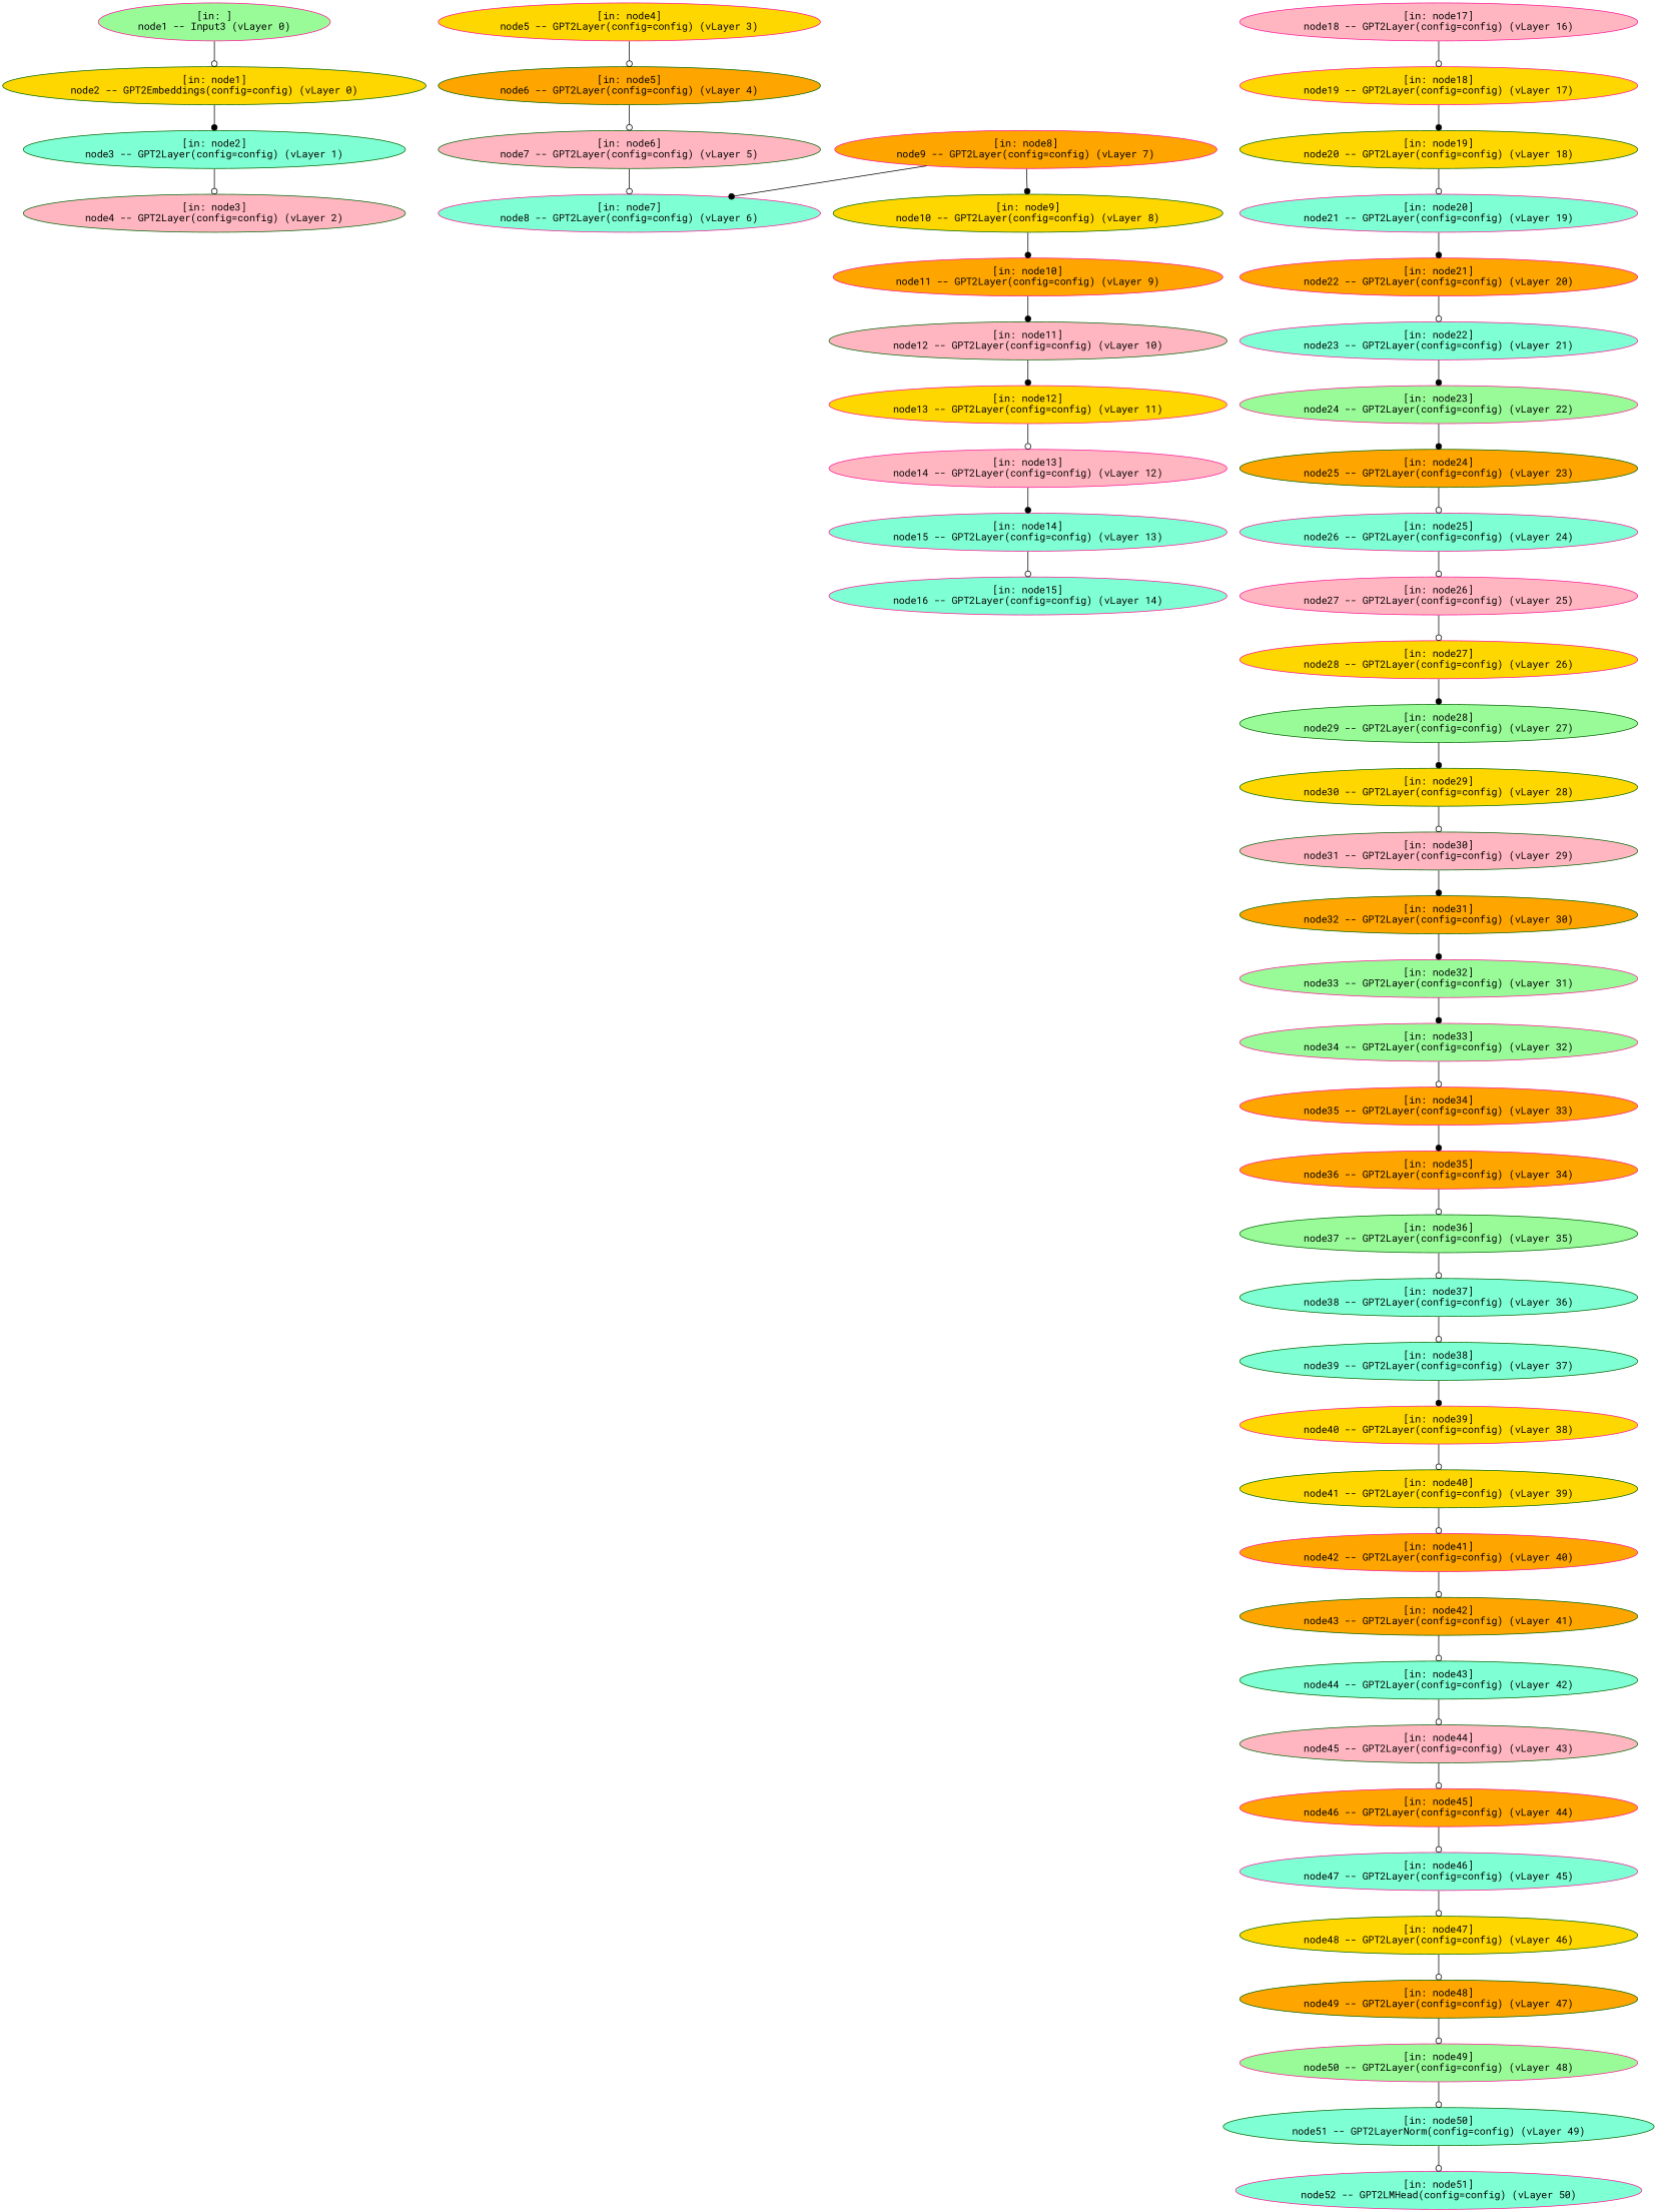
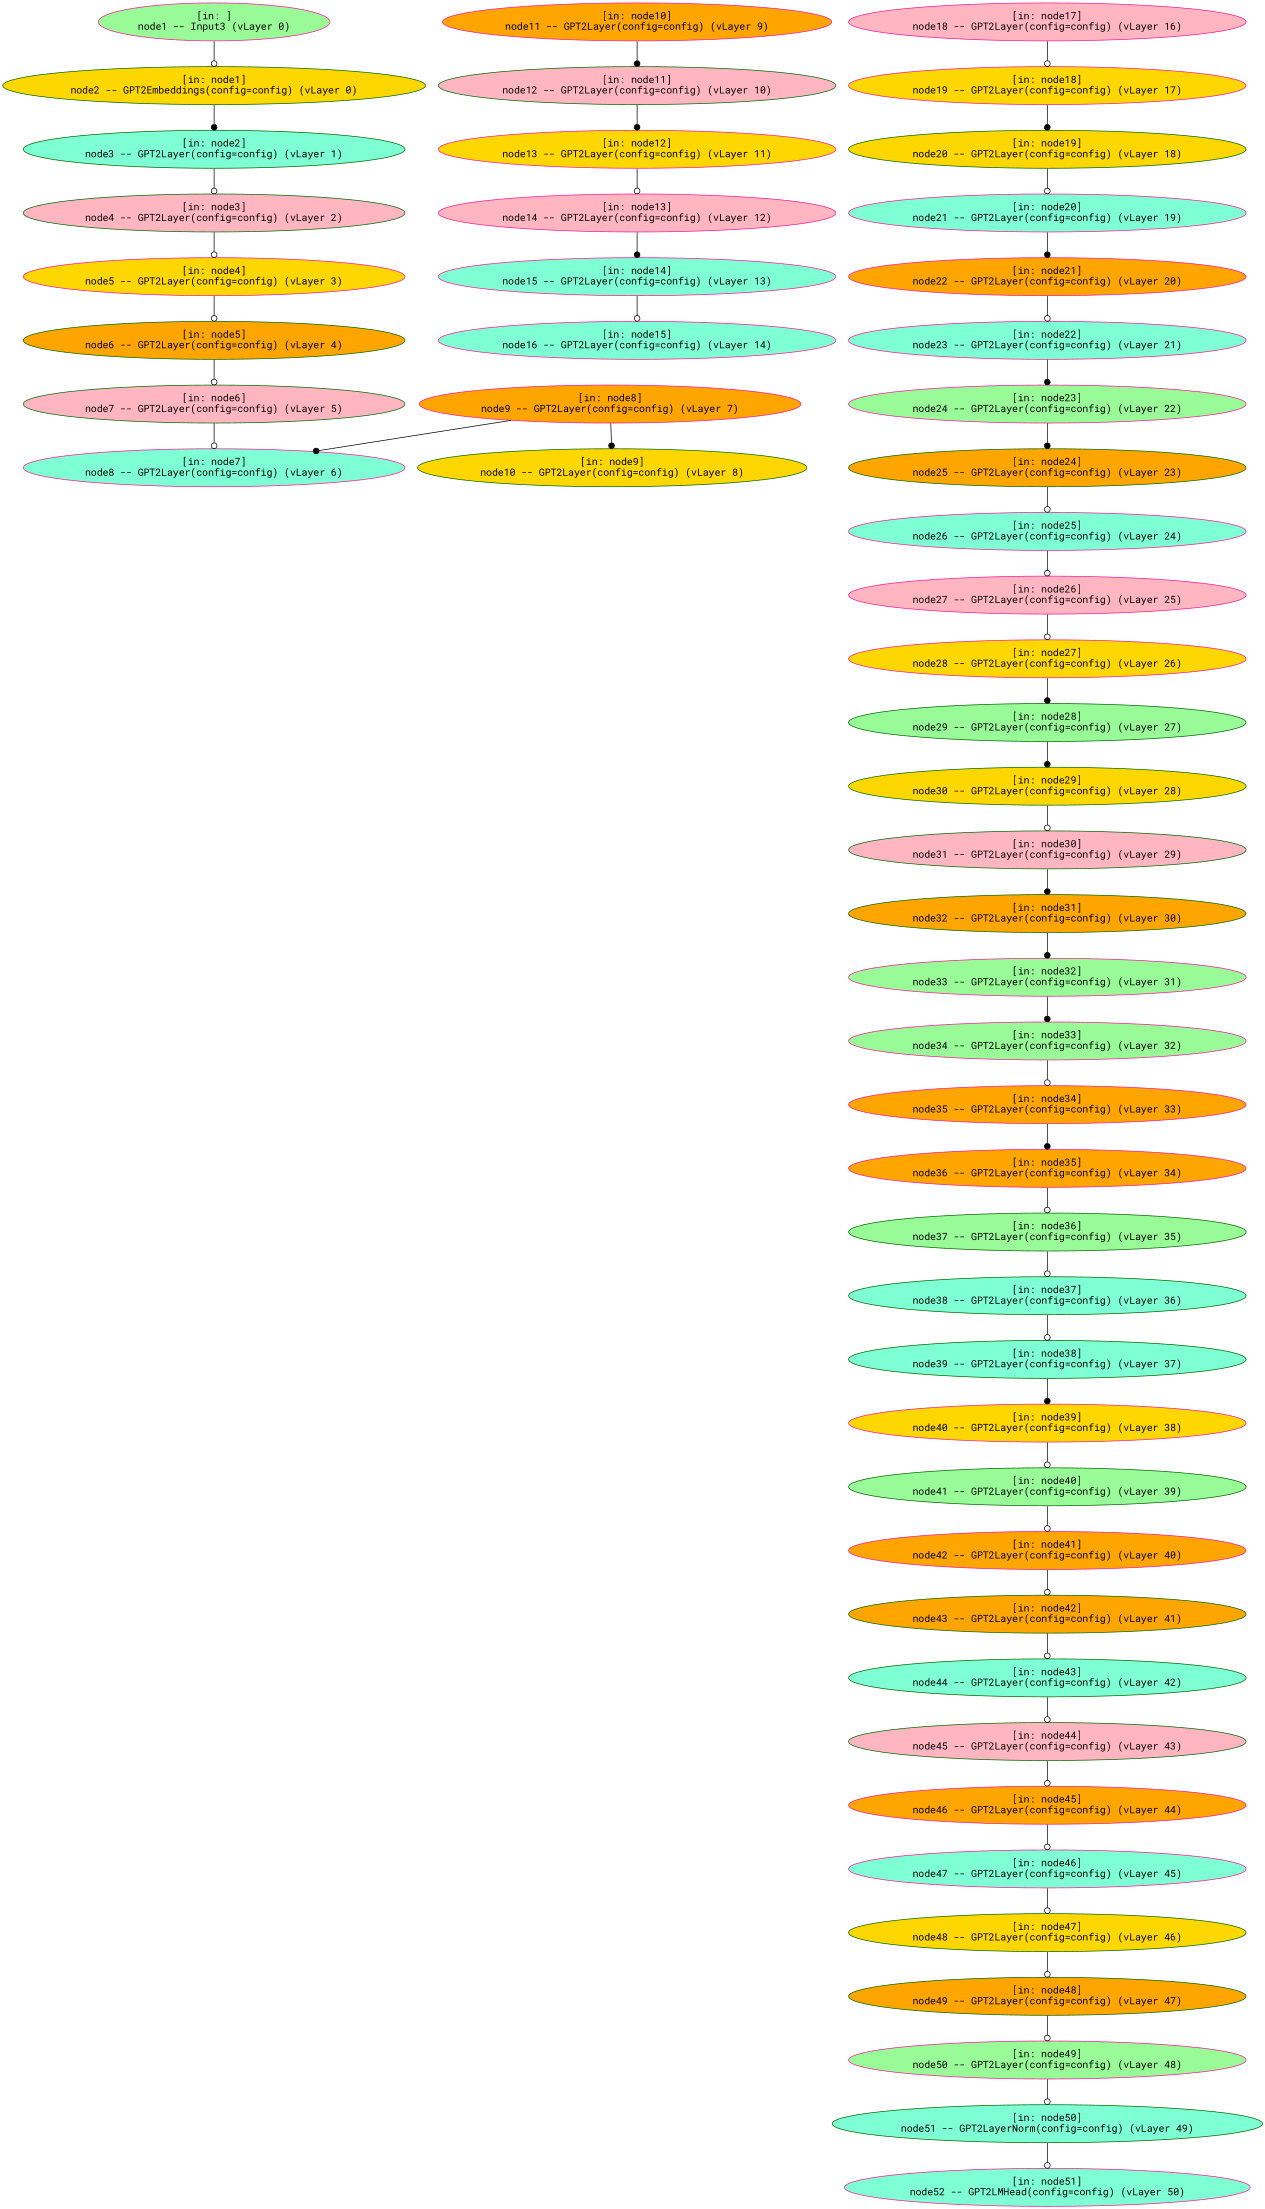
  digraph {
    fontname="Roboto Mono"
    node [color=deeppink fillcolor=aquamarine fontname="Roboto Mono" style=filled]
    edge [arrowhead=odot fontname="Roboto Mono"]
    n1 [color=darkgreen fillcolor=gold label="[in: node1]\nnode2 -- GPT2Embeddings(config=config) (vLayer 0)"]
    n2 [color=darkgreen label="[in: node2]\nnode3 -- GPT2Layer(config=config) (vLayer 1)"]
    n3 [color=darkgreen fillcolor=lightpink label="[in: node3]\nnode4 -- GPT2Layer(config=config) (vLayer 2)"]
    n4 [fillcolor=gold label="[in: node4]\nnode5 -- GPT2Layer(config=config) (vLayer 3)"]
    n5 [color=darkgreen fillcolor=orange label="[in: node5]\nnode6 -- GPT2Layer(config=config) (vLayer 4)"]
    n6 [color=darkgreen fillcolor=lightpink label="[in: node6]\nnode7 -- GPT2Layer(config=config) (vLayer 5)"]
    n7 [label="[in: node7]\nnode8 -- GPT2Layer(config=config) (vLayer 6)"]
    n8 [fillcolor=orange label="[in: node8]\nnode9 -- GPT2Layer(config=config) (vLayer 7)"]
    n9 [color=darkgreen fillcolor=gold label="[in: node9]\nnode10 -- GPT2Layer(config=config) (vLayer 8)"]
    n10 [fillcolor=orange label="[in: node10]\nnode11 -- GPT2Layer(config=config) (vLayer 9)"]
    n11 [color=darkgreen fillcolor=lightpink label="[in: node11]\nnode12 -- GPT2Layer(config=config) (vLayer 10)"]
    n12 [fillcolor=gold label="[in: node12]\nnode13 -- GPT2Layer(config=config) (vLayer 11)"]
    n13 [fillcolor=lightpink label="[in: node13]\nnode14 -- GPT2Layer(config=config) (vLayer 12)"]
    n14 [label="[in: node14]\nnode15 -- GPT2Layer(config=config) (vLayer 13)"]
    n15 [label="[in: node15]\nnode16 -- GPT2Layer(config=config) (vLayer 14)"]
    n16 [fillcolor=lightpink label="[in: node17]\nnode18 -- GPT2Layer(config=config) (vLayer 16)"]
    n17 [fillcolor=gold label="[in: node18]\nnode19 -- GPT2Layer(config=config) (vLayer 17)"]
    n18 [color=darkgreen fillcolor=gold label="[in: node19]\nnode20 -- GPT2Layer(config=config) (vLayer 18)"]
    n19 [label="[in: node20]\nnode21 -- GPT2Layer(config=config) (vLayer 19)"]
    n20 [fillcolor=orange label="[in: node21]\nnode22 -- GPT2Layer(config=config) (vLayer 20)"]
    n21 [label="[in: node22]\nnode23 -- GPT2Layer(config=config) (vLayer 21)"]
    n22 [fillcolor=palegreen label="[in: node23]\nnode24 -- GPT2Layer(config=config) (vLayer 22)"]
    n23 [color=darkgreen fillcolor=orange label="[in: node24]\nnode25 -- GPT2Layer(config=config) (vLayer 23)"]
    n24 [label="[in: node25]\nnode26 -- GPT2Layer(config=config) (vLayer 24)"]
    n25 [fillcolor=lightpink label="[in: node26]\nnode27 -- GPT2Layer(config=config) (vLayer 25)"]
    n26 [fillcolor=gold label="[in: node27]\nnode28 -- GPT2Layer(config=config) (vLayer 26)"]
    n27 [color=darkgreen fillcolor=palegreen label="[in: node28]\nnode29 -- GPT2Layer(config=config) (vLayer 27)"]
    n28 [color=darkgreen fillcolor=gold label="[in: node29]\nnode30 -- GPT2Layer(config=config) (vLayer 28)"]
    n29 [color=darkgreen fillcolor=lightpink label="[in: node30]\nnode31 -- GPT2Layer(config=config) (vLayer 29)"]
    n30 [color=darkgreen fillcolor=orange label="[in: node31]\nnode32 -- GPT2Layer(config=config) (vLayer 30)"]
    n31 [fillcolor=palegreen label="[in: node32]\nnode33 -- GPT2Layer(config=config) (vLayer 31)"]
    n32 [fillcolor=palegreen label="[in: node33]\nnode34 -- GPT2Layer(config=config) (vLayer 32)"]
    n33 [fillcolor=orange label="[in: node34]\nnode35 -- GPT2Layer(config=config) (vLayer 33)"]
    n34 [fillcolor=orange label="[in: node35]\nnode36 -- GPT2Layer(config=config) (vLayer 34)"]
    n35 [color=darkgreen fillcolor=palegreen label="[in: node36]\nnode37 -- GPT2Layer(config=config) (vLayer 35)"]
    n36 [color=darkgreen label="[in: node37]\nnode38 -- GPT2Layer(config=config) (vLayer 36)"]
    n37 [color=darkgreen label="[in: node38]\nnode39 -- GPT2Layer(config=config) (vLayer 37)"]
    n38 [fillcolor=gold label="[in: node39]\nnode40 -- GPT2Layer(config=config) (vLayer 38)"]
-   n39 [color=darkgreen fillcolor=gold label="[in: node40]\nnode41 -- GPT2Layer(config=config) (vLayer 39)"]
+   n39 [color=darkgreen fillcolor=palegreen label="[in: node40]\nnode41 -- GPT2Layer(config=config) (vLayer 39)"]
    n40 [fillcolor=orange label="[in: node41]\nnode42 -- GPT2Layer(config=config) (vLayer 40)"]
    n41 [color=darkgreen fillcolor=orange label="[in: node42]\nnode43 -- GPT2Layer(config=config) (vLayer 41)"]
    n42 [color=darkgreen label="[in: node43]\nnode44 -- GPT2Layer(config=config) (vLayer 42)"]
    n43 [color=darkgreen fillcolor=lightpink label="[in: node44]\nnode45 -- GPT2Layer(config=config) (vLayer 43)"]
    n44 [fillcolor=orange label="[in: node45]\nnode46 -- GPT2Layer(config=config) (vLayer 44)"]
    n45 [label="[in: node46]\nnode47 -- GPT2Layer(config=config) (vLayer 45)"]
    n46 [color=darkgreen fillcolor=gold label="[in: node47]\nnode48 -- GPT2Layer(config=config) (vLayer 46)"]
    n47 [color=darkgreen fillcolor=orange label="[in: node48]\nnode49 -- GPT2Layer(config=config) (vLayer 47)"]
    n48 [fillcolor=palegreen label="[in: node49]\nnode50 -- GPT2Layer(config=config) (vLayer 48)"]
    n49 [color=darkgreen label="[in: node50]\nnode51 -- GPT2LayerNorm(config=config) (vLayer 49)"]
    n50 [label="[in: node51]\nnode52 -- GPT2LMHead(config=config) (vLayer 50)"]
    n51 [fillcolor=palegreen label="[in: ]\nnode1 -- Input3 (vLayer 0)"]
    n1 -> n2 [arrowhead=dot]
    n2 -> n3
+   n3 -> n4
    n4 -> n5
    n5 -> n6
    n6 -> n7
    n8 -> n7 [arrowhead=dot]
    n8 -> n9 [arrowhead=dot]
-   n9 -> n10 [arrowhead=dot]
    n10 -> n11 [arrowhead=dot]
    n11 -> n12 [arrowhead=dot]
    n12 -> n13
    n13 -> n14 [arrowhead=dot]
    n14 -> n15
    n16 -> n17
    n17 -> n18 [arrowhead=dot]
    n18 -> n19
    n19 -> n20 [arrowhead=dot]
    n20 -> n21
    n21 -> n22 [arrowhead=dot]
    n22 -> n23 [arrowhead=dot]
    n23 -> n24
    n24 -> n25
    n25 -> n26
    n26 -> n27 [arrowhead=dot]
    n27 -> n28 [arrowhead=dot]
    n28 -> n29
    n29 -> n30 [arrowhead=dot]
    n30 -> n31 [arrowhead=dot]
    n31 -> n32 [arrowhead=dot]
    n32 -> n33
    n33 -> n34 [arrowhead=dot]
    n34 -> n35
    n35 -> n36
    n36 -> n37
    n37 -> n38 [arrowhead=dot]
    n38 -> n39
    n39 -> n40
    n40 -> n41
    n41 -> n42
    n42 -> n43
    n43 -> n44
    n44 -> n45
    n45 -> n46
    n46 -> n47
    n47 -> n48
    n48 -> n49
    n49 -> n50
    n51 -> n1
  }
